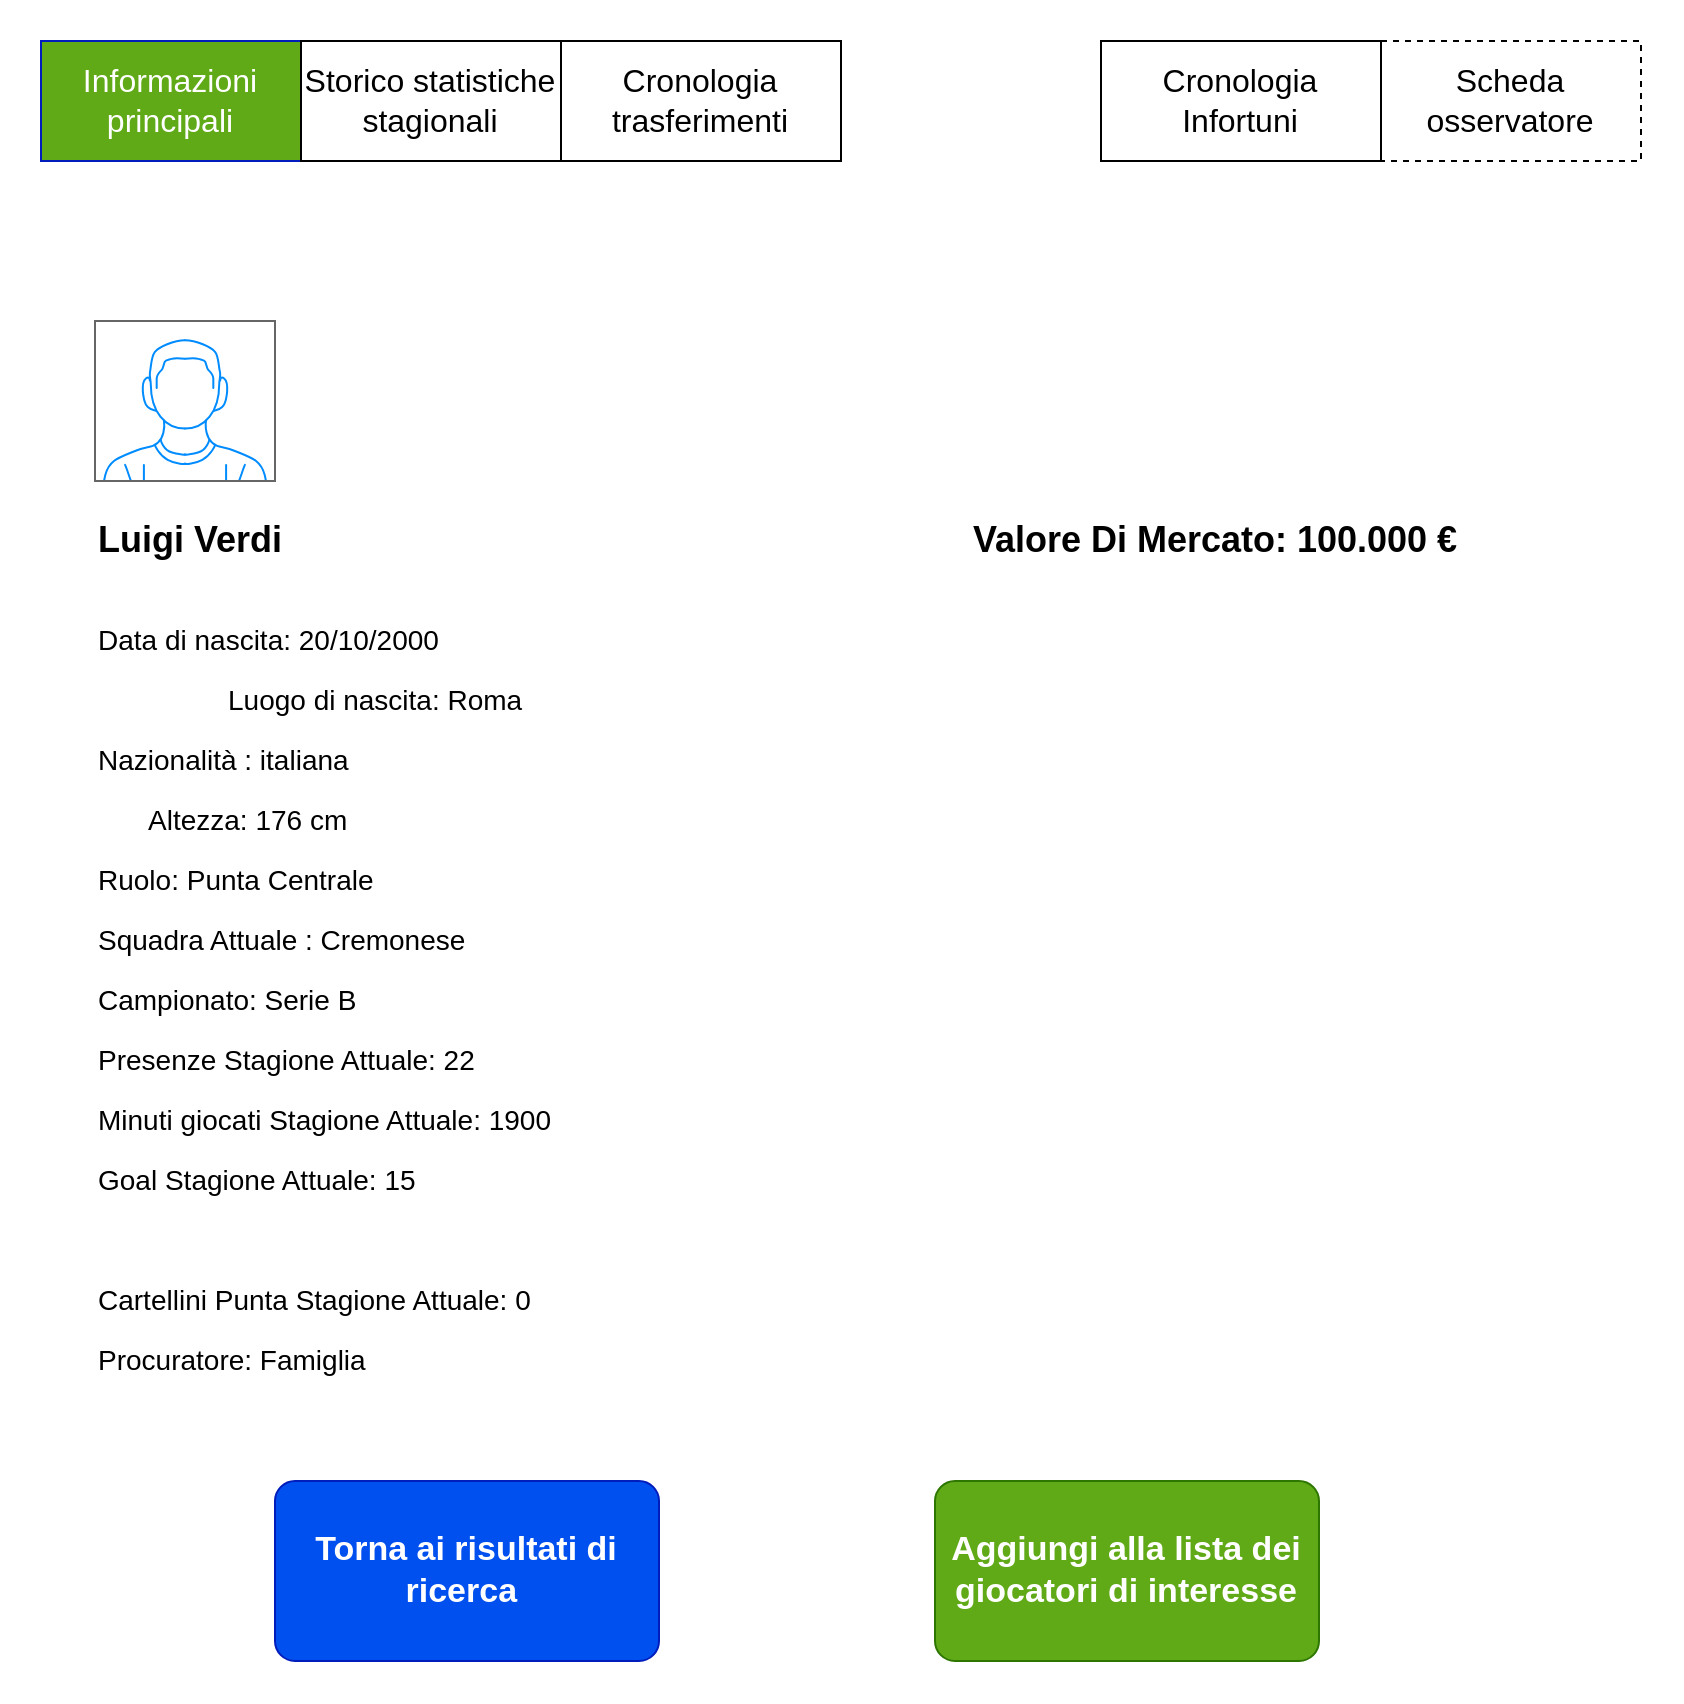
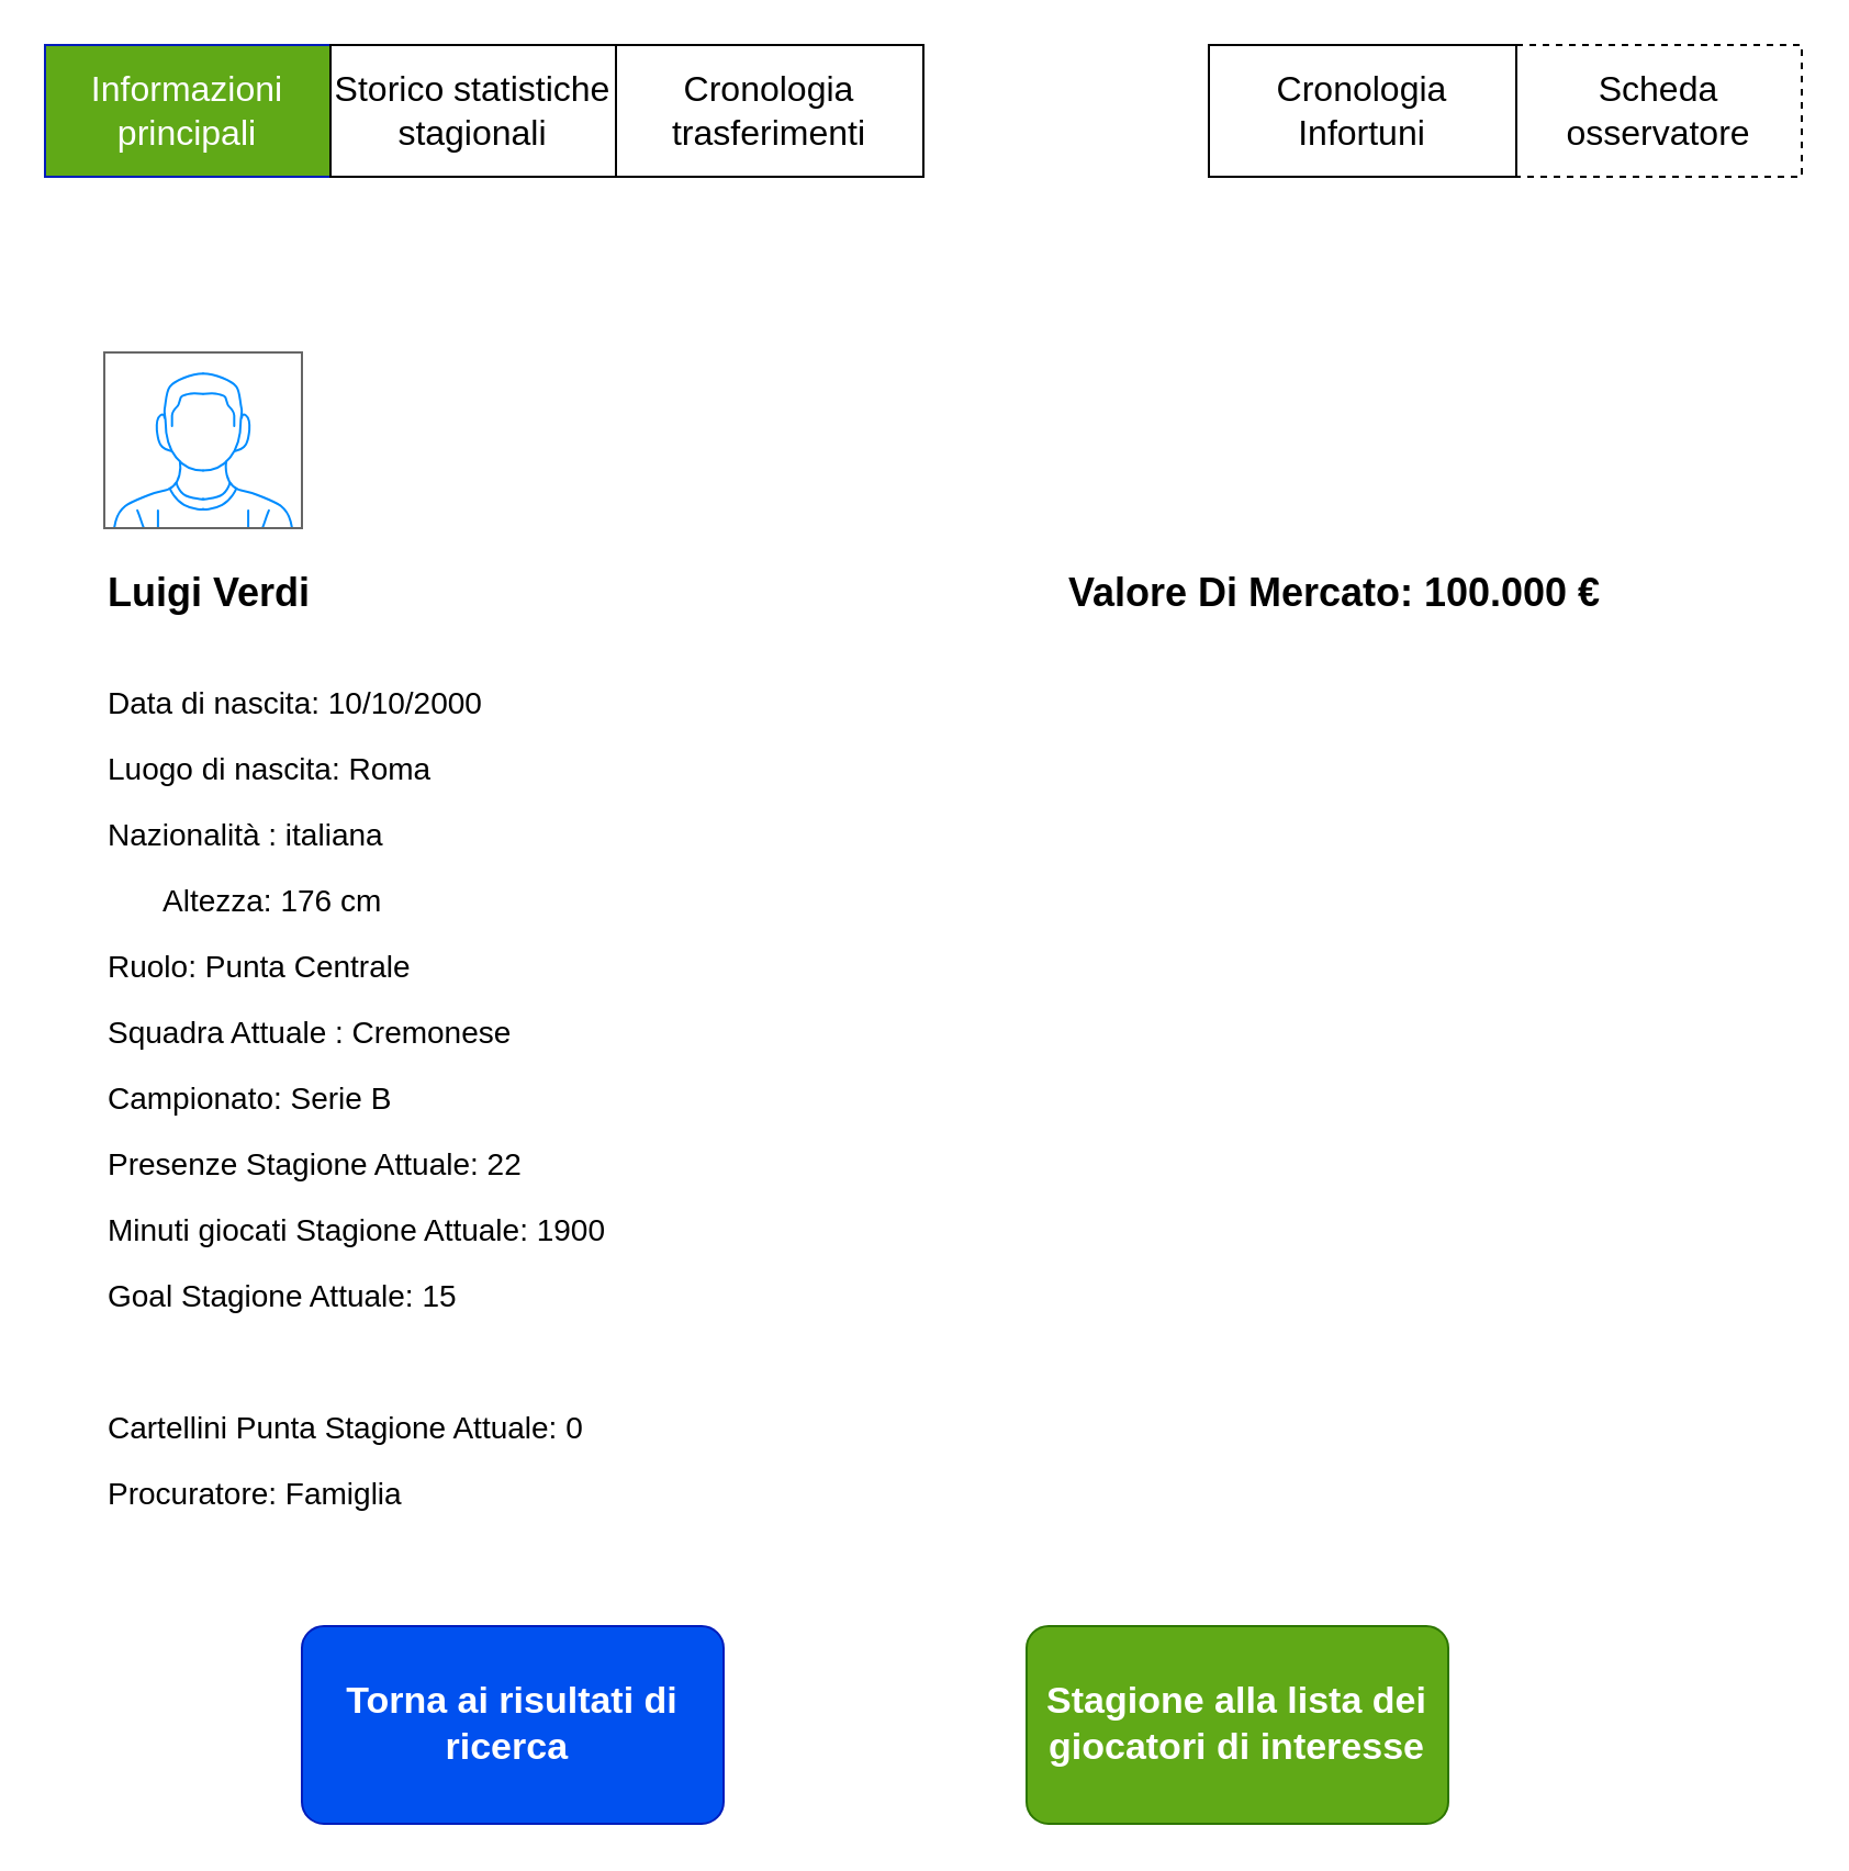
  <mxCell id="0" />
  <mxCell id="1" parent="0" />
  <mxCell id="2" value="" style="verticalLabelPosition=bottom;shadow=0;dashed=0;align=center;html=1;verticalAlign=top;strokeWidth=1;shape=mxgraph.mockup.containers.userMale;strokeColor=#666666;strokeColor2=#008cff;" parent="1" vertex="1"><mxGeometry x="47" y="160" width="90" height="80" as="geometry" /></mxCell>
  <mxCell id="3" value="&lt;font style=&quot;font-size: 18px&quot;&gt;&lt;b&gt;Luigi Verdi&lt;/b&gt;&lt;/font&gt;" style="text;html=1;align=left;verticalAlign=middle;resizable=0;points=[];autosize=1;" parent="1" vertex="1"><mxGeometry x="47" y="260" width="110" height="20" as="geometry" /></mxCell>
  <mxCell id="4" value="&lt;font style=&quot;font-size: 14px&quot;&gt;Ruolo: Punta Centrale&amp;nbsp;&lt;/font&gt;" style="text;html=1;align=left;verticalAlign=middle;resizable=0;points=[];autosize=1;" parent="1" vertex="1"><mxGeometry x="47" y="430" width="160" height="20" as="geometry" /></mxCell>
- <mxCell id="5" value="&lt;font style=&quot;font-size: 14px&quot;&gt;Luogo di nascita: Roma&amp;nbsp;&lt;/font&gt;" style="text;html=1;align=left;verticalAlign=middle;resizable=0;points=[];autosize=1;" parent="1" vertex="1"><mxGeometry x="112" y="340" width="170" height="20" as="geometry" /></mxCell>
+ <mxCell id="5" value="&lt;font style=&quot;font-size: 14px&quot;&gt;Luogo di nascita: Roma&amp;nbsp;&lt;/font&gt;" style="text;html=1;align=left;verticalAlign=middle;resizable=0;points=[];autosize=1;" parent="1" vertex="1"><mxGeometry x="47" y="340" width="170" height="20" as="geometry" /></mxCell>
  <mxCell id="6" value="&lt;font style=&quot;font-size: 14px&quot;&gt;Nazionalità : italiana&lt;/font&gt;" style="text;html=1;align=left;verticalAlign=middle;resizable=0;points=[];autosize=1;" parent="1" vertex="1"><mxGeometry x="47" y="370" width="140" height="20" as="geometry" /></mxCell>
  <mxCell id="7" value="&lt;font style=&quot;font-size: 14px&quot;&gt;Squadra Attuale : Cremonese&lt;/font&gt;" style="text;html=1;align=left;verticalAlign=middle;resizable=0;points=[];autosize=1;" parent="1" vertex="1"><mxGeometry x="47" y="460" width="200" height="20" as="geometry" /></mxCell>
- <mxCell id="8" value="&lt;font style=&quot;font-size: 14px&quot;&gt;Data di nascita: 20/10/2000&amp;nbsp;&lt;/font&gt;" style="text;html=1;align=left;verticalAlign=middle;resizable=0;points=[];autosize=1;" parent="1" vertex="1"><mxGeometry x="47" y="310" width="190" height="20" as="geometry" /></mxCell>
+ <mxCell id="8" value="&lt;font style=&quot;font-size: 14px&quot;&gt;Data di nascita: 10/10/2000&amp;nbsp;&lt;/font&gt;" style="text;html=1;align=left;verticalAlign=middle;resizable=0;points=[];autosize=1;" parent="1" vertex="1"><mxGeometry x="47" y="310" width="190" height="20" as="geometry" /></mxCell>
  <mxCell id="9" value="&lt;font style=&quot;font-size: 14px&quot;&gt;Campionato: Serie B&lt;/font&gt;" style="text;html=1;align=left;verticalAlign=middle;resizable=0;points=[];autosize=1;" parent="1" vertex="1"><mxGeometry x="47" y="490" width="140" height="20" as="geometry" /></mxCell>
  <mxCell id="10" value="&lt;font style=&quot;font-size: 14px&quot;&gt;Presenze Stagione Attuale: 22&lt;/font&gt;" style="text;html=1;align=left;verticalAlign=middle;resizable=0;points=[];autosize=1;" parent="1" vertex="1"><mxGeometry x="47" y="520" width="200" height="20" as="geometry" /></mxCell>
  <mxCell id="11" value="&lt;font style=&quot;font-size: 14px&quot;&gt;Minuti giocati Stagione Attuale: 1900&lt;/font&gt;" style="text;html=1;align=left;verticalAlign=middle;resizable=0;points=[];autosize=1;" parent="1" vertex="1"><mxGeometry x="47" y="550" width="240" height="20" as="geometry" /></mxCell>
  <mxCell id="12" value="&lt;font style=&quot;font-size: 14px&quot;&gt;Goal Stagione Attuale: 15&lt;/font&gt;" style="text;html=1;align=left;verticalAlign=middle;resizable=0;points=[];autosize=1;" parent="1" vertex="1"><mxGeometry x="47" y="580" width="170" height="20" as="geometry" /></mxCell>
  <mxCell id="13" value="&lt;font style=&quot;font-size: 14px&quot;&gt;Cartellini Punta Stagione Attuale: 0&lt;/font&gt;" style="text;html=1;align=left;verticalAlign=middle;resizable=0;points=[];autosize=1;" parent="1" vertex="1"><mxGeometry x="47" y="640" width="230" height="20" as="geometry" /></mxCell>
  <mxCell id="14" value="&lt;font style=&quot;font-size: 14px&quot;&gt;Procuratore: Famiglia&lt;/font&gt;" style="text;html=1;align=left;verticalAlign=middle;resizable=0;points=[];autosize=1;" parent="1" vertex="1"><mxGeometry x="47" y="670" width="150" height="20" as="geometry" /></mxCell>
  <mxCell id="15" value="&lt;font size=&quot;3&quot;&gt;Informazioni principali&lt;/font&gt;" style="rounded=0;whiteSpace=wrap;html=1;fillColor=#60a917;strokeColor=#001DBC;fontColor=#ffffff;align=center;" parent="1" vertex="1"><mxGeometry x="20" y="20" width="130" height="60" as="geometry" /></mxCell>
  <mxCell id="16" value="&lt;font size=&quot;3&quot;&gt;Storico statistiche stagionali&lt;/font&gt;" style="rounded=0;whiteSpace=wrap;html=1;align=center;" parent="1" vertex="1"><mxGeometry x="150" y="20" width="130" height="60" as="geometry" /></mxCell>
  <mxCell id="17" value="&lt;font size=&quot;3&quot;&gt;Cronologia trasferimenti&lt;/font&gt;" style="rounded=0;whiteSpace=wrap;html=1;align=center;" parent="1" vertex="1"><mxGeometry x="280" y="20" width="140" height="60" as="geometry" /></mxCell>
- <mxCell id="18" value="Aggiungi alla lista dei giocatori di interesse" style="strokeWidth=1;shadow=0;dashed=0;align=center;html=1;shape=mxgraph.mockup.buttons.button;strokeColor=#2D7600;mainText=;buttonStyle=round;fontSize=17;fontStyle=1;fillColor=#60a917;whiteSpace=wrap;fontColor=#ffffff;" parent="1" vertex="1"><mxGeometry x="467" y="740" width="192" height="90" as="geometry" /></mxCell>
+ <mxCell id="18" value="Stagione alla lista dei giocatori di interesse" style="strokeWidth=1;shadow=0;dashed=0;align=center;html=1;shape=mxgraph.mockup.buttons.button;strokeColor=#2D7600;mainText=;buttonStyle=round;fontSize=17;fontStyle=1;fillColor=#60a917;whiteSpace=wrap;fontColor=#ffffff;" parent="1" vertex="1"><mxGeometry x="467" y="740" width="192" height="90" as="geometry" /></mxCell>
  <mxCell id="19" value="Torna ai risultati di ricerca&amp;nbsp;" style="strokeWidth=1;shadow=0;dashed=0;align=center;html=1;shape=mxgraph.mockup.buttons.button;strokeColor=#001DBC;mainText=;buttonStyle=round;fontSize=17;fontStyle=1;fillColor=#0050ef;whiteSpace=wrap;fontColor=#ffffff;" parent="1" vertex="1"><mxGeometry x="137" y="740" width="192" height="90" as="geometry" /></mxCell>
  <mxCell id="20" value="&lt;font size=&quot;3&quot;&gt;Scheda osservatore&lt;/font&gt;" style="rounded=0;whiteSpace=wrap;html=1;dashed=1;" parent="1" vertex="1"><mxGeometry x="690" y="20" width="130" height="60" as="geometry" /></mxCell>
  <mxCell id="21" value="&lt;font style=&quot;font-size: 18px&quot;&gt;&lt;b&gt;Valore Di Mercato: 100.000 €&lt;/b&gt;&lt;/font&gt;" style="text;html=1;align=center;verticalAlign=middle;resizable=0;points=[];autosize=1;" parent="1" vertex="1"><mxGeometry x="477" y="260" width="260" height="20" as="geometry" /></mxCell>
  <mxCell id="22" value="&lt;span style=&quot;font-size: 14px&quot;&gt;Altezza: 176 cm&lt;/span&gt;" style="text;html=1;align=left;verticalAlign=middle;resizable=0;points=[];autosize=1;" parent="1" vertex="1"><mxGeometry x="72" y="400" width="120" height="20" as="geometry" /></mxCell>
  <mxCell id="23" value="&lt;font size=&quot;3&quot;&gt;Cronologia Infortuni&lt;/font&gt;" style="rounded=0;whiteSpace=wrap;html=1;align=center;" vertex="1" parent="1"><mxGeometry x="550" y="20" width="140" height="60" as="geometry" /></mxCell>
